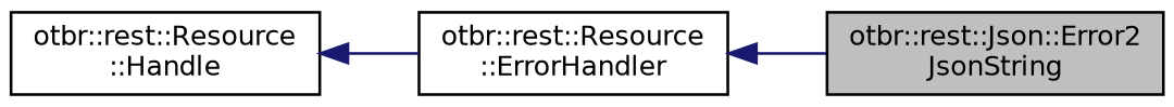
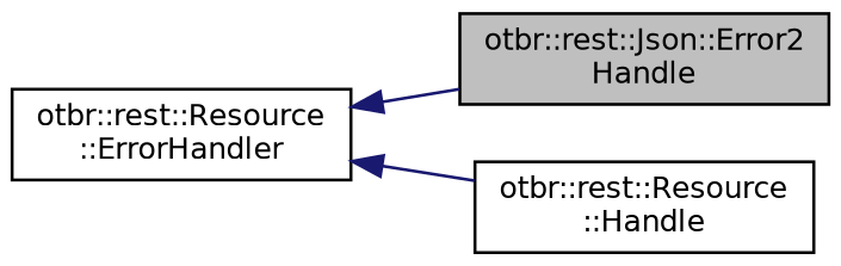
  digraph {
    rankdir=LR
    node [color=black fillcolor=white fontname=Helvetica fontsize=10 shape=record style=filled]
    edge [color=midnightblue dir=back fontname=Helvetica fontsize=10 labelfontname=Helvetica labelfontsize=10 style=solid]
-   n1 [fillcolor=grey75 fontcolor=black height=0.2 label="otbr::rest::Json::Error2\lJsonString" width=0.4]
+   n1 [fillcolor=grey75 fontcolor=black height=0.2 label="otbr::rest::Json::Error2\lHandle" width=0.4]
    n2 [height=0.2 label="otbr::rest::Resource\l::ErrorHandler" width=0.4]
    n3 [height=0.2 label="otbr::rest::Resource\l::Handle" width=0.4]
    n2 -> n1
-   n3 -> n2
+   n2 -> n3
  }
